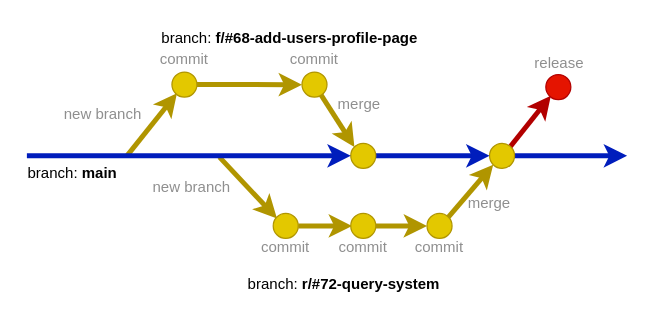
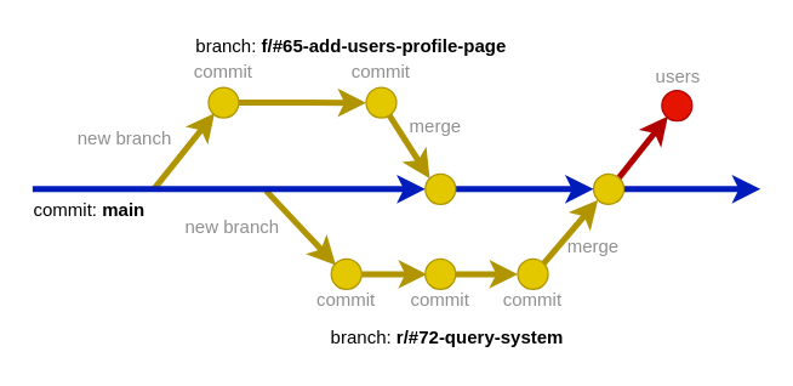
  <mxCell id="0" />
  <mxCell id="1" parent="0" />
  <mxCell id="2" value="" style="endArrow=classic;html=1;strokeWidth=4;fillColor=#e51400;strokeColor=#B20000;" edge="1" parent="1"><mxGeometry width="50" height="50" relative="1" as="geometry"><mxPoint x="400" y="126" as="sourcePoint" /><mxPoint x="440" y="76" as="targetPoint" /></mxGeometry></mxCell>
  <mxCell id="3" value="" style="endArrow=classic;html=1;strokeWidth=4;fillColor=#e3c800;strokeColor=#B09500;" edge="1" parent="1"><mxGeometry width="50" height="50" relative="1" as="geometry"><mxPoint x="175" y="125" as="sourcePoint" /><mxPoint x="221" y="174" as="targetPoint" /></mxGeometry></mxCell>
- <mxCell id="4" value="branch: &lt;b&gt;main&lt;/b&gt;" style="text;html=1;strokeColor=none;fillColor=none;align=left;verticalAlign=middle;whiteSpace=wrap;rounded=0;" parent="1" vertex="1"><mxGeometry x="20" y="128" width="90" height="20" as="geometry" /></mxCell>
+ <mxCell id="4" value="commit: &lt;b&gt;main&lt;/b&gt;" style="text;html=1;strokeColor=none;fillColor=none;align=left;verticalAlign=middle;whiteSpace=wrap;rounded=0;" parent="1" vertex="1"><mxGeometry x="20" y="128" width="90" height="20" as="geometry" /></mxCell>
  <mxCell id="5" value="" style="endArrow=classic;html=1;strokeWidth=4;fillColor=#e3c800;strokeColor=#B09500;" parent="1" edge="1"><mxGeometry width="50" height="50" relative="1" as="geometry"><mxPoint x="101" y="124" as="sourcePoint" /><mxPoint x="141" y="74" as="targetPoint" /></mxGeometry></mxCell>
  <mxCell id="6" value="" style="ellipse;whiteSpace=wrap;html=1;aspect=fixed;fillColor=#e3c800;strokeColor=#B09500;fontColor=#ffffff;" parent="1" vertex="1"><mxGeometry x="137" y="57" width="20" height="20" as="geometry" /></mxCell>
  <mxCell id="7" value="" style="endArrow=classic;html=1;strokeWidth=4;fillColor=#0050ef;strokeColor=#001DBC;" parent="1" edge="1" source="23"><mxGeometry width="50" height="50" relative="1" as="geometry"><mxPoint x="21" y="124" as="sourcePoint" /><mxPoint x="501" y="124" as="targetPoint" /></mxGeometry></mxCell>
  <mxCell id="8" style="edgeStyle=orthogonalEdgeStyle;rounded=0;orthogonalLoop=1;jettySize=auto;html=1;exitX=1;exitY=0.5;exitDx=0;exitDy=0;strokeWidth=4;fillColor=#e3c800;strokeColor=#B09500;" parent="1" source="6" edge="1"><mxGeometry relative="1" as="geometry"><mxPoint x="241" y="67.059" as="targetPoint" /><mxPoint x="157" y="67" as="sourcePoint" /><Array as="points"><mxPoint x="199" y="67" /></Array></mxGeometry></mxCell>
  <mxCell id="9" value="" style="ellipse;whiteSpace=wrap;html=1;aspect=fixed;fillColor=#e3c800;strokeColor=#B09500;fontColor=#ffffff;" parent="1" vertex="1"><mxGeometry x="241" y="57" width="20" height="20" as="geometry" /></mxCell>
  <mxCell id="10" value="" style="endArrow=classic;html=1;strokeWidth=4;fillColor=#e3c800;strokeColor=#B09500;entryX=0;entryY=0;entryDx=0;entryDy=0;" parent="1" source="9" target="25" edge="1"><mxGeometry width="50" height="50" relative="1" as="geometry"><mxPoint x="291" y="64" as="sourcePoint" /><mxPoint x="291" y="124" as="targetPoint" /></mxGeometry></mxCell>
- <mxCell id="11" value="branch:&lt;b&gt; f/#68-add-users-profile-page&lt;/b&gt;" style="text;html=1;strokeColor=none;fillColor=none;align=left;verticalAlign=middle;whiteSpace=wrap;rounded=0;" parent="1" vertex="1"><mxGeometry x="127" y="20" width="224" height="20" as="geometry" /></mxCell>
+ <mxCell id="11" value="branch:&lt;b&gt; f/#65-add-users-profile-page&lt;/b&gt;" style="text;html=1;strokeColor=none;fillColor=none;align=left;verticalAlign=middle;whiteSpace=wrap;rounded=0;" parent="1" vertex="1"><mxGeometry x="127" y="20" width="224" height="20" as="geometry" /></mxCell>
  <mxCell id="12" value="commit" style="text;html=1;strokeColor=none;fillColor=none;align=center;verticalAlign=middle;whiteSpace=wrap;rounded=0;fontColor=#8F8F8F;" parent="1" vertex="1"><mxGeometry x="119" y="37" width="56" height="20" as="geometry" /></mxCell>
  <mxCell id="13" value="commit" style="text;html=1;strokeColor=none;fillColor=none;align=center;verticalAlign=middle;whiteSpace=wrap;rounded=0;fontColor=#8F8F8F;" parent="1" vertex="1"><mxGeometry x="223" y="37" width="56" height="20" as="geometry" /></mxCell>
  <mxCell id="14" value="merge" style="text;html=1;strokeColor=none;fillColor=none;align=center;verticalAlign=middle;whiteSpace=wrap;rounded=0;fontColor=#8F8F8F;" parent="1" vertex="1"><mxGeometry x="259" y="73" width="56" height="20" as="geometry" /></mxCell>
  <mxCell id="15" value="new branch" style="text;html=1;strokeColor=none;fillColor=none;align=center;verticalAlign=middle;whiteSpace=wrap;rounded=0;fontColor=#8F8F8F;" parent="1" vertex="1"><mxGeometry x="48" y="81" width="68" height="20" as="geometry" /></mxCell>
  <mxCell id="16" style="edgeStyle=orthogonalEdgeStyle;rounded=0;orthogonalLoop=1;jettySize=auto;html=1;exitX=1;exitY=0.5;exitDx=0;exitDy=0;strokeWidth=4;fillColor=#e3c800;strokeColor=#B09500;" edge="1" parent="1" source="17"><mxGeometry relative="1" as="geometry"><mxPoint x="281" y="180" as="targetPoint" /></mxGeometry></mxCell>
  <mxCell id="17" value="" style="ellipse;whiteSpace=wrap;html=1;aspect=fixed;fillColor=#e3c800;strokeColor=#B09500;fontColor=#ffffff;" vertex="1" parent="1"><mxGeometry x="218" y="170" width="20" height="20" as="geometry" /></mxCell>
  <mxCell id="18" style="edgeStyle=orthogonalEdgeStyle;rounded=0;orthogonalLoop=1;jettySize=auto;html=1;exitX=1;exitY=0.5;exitDx=0;exitDy=0;strokeWidth=4;fillColor=#e3c800;strokeColor=#B09500;" edge="1" parent="1" source="19"><mxGeometry relative="1" as="geometry"><mxPoint x="341" y="180.143" as="targetPoint" /></mxGeometry></mxCell>
  <mxCell id="19" value="" style="ellipse;whiteSpace=wrap;html=1;aspect=fixed;fillColor=#e3c800;strokeColor=#B09500;fontColor=#ffffff;" vertex="1" parent="1"><mxGeometry x="280" y="170" width="20" height="20" as="geometry" /></mxCell>
  <mxCell id="20" style="rounded=0;orthogonalLoop=1;jettySize=auto;html=1;exitX=1;exitY=0;exitDx=0;exitDy=0;entryX=0;entryY=1;entryDx=0;entryDy=0;strokeWidth=4;fillColor=#e3c800;strokeColor=#B09500;" edge="1" parent="1" source="21" target="23"><mxGeometry relative="1" as="geometry" /></mxCell>
  <mxCell id="21" value="" style="ellipse;whiteSpace=wrap;html=1;aspect=fixed;fillColor=#e3c800;strokeColor=#B09500;fontColor=#ffffff;" vertex="1" parent="1"><mxGeometry x="341" y="170" width="20" height="20" as="geometry" /></mxCell>
- <mxCell id="22" value="branch:&lt;b&gt;&amp;nbsp;r/#72-query-system&lt;/b&gt;" style="text;html=1;strokeColor=none;fillColor=none;align=left;verticalAlign=middle;whiteSpace=wrap;rounded=0;" vertex="1" parent="1"><mxGeometry x="196" y="217" width="173" height="20" as="geometry" /></mxCell>
+ <mxCell id="22" value="branch:&lt;b&gt;&amp;nbsp;r/#72-query-system&lt;/b&gt;" style="text;html=1;strokeColor=none;fillColor=none;align=left;verticalAlign=middle;whiteSpace=wrap;rounded=0;" vertex="1" parent="1"><mxGeometry x="216" y="212" width="173" height="20" as="geometry" /></mxCell>
  <mxCell id="23" value="" style="ellipse;whiteSpace=wrap;html=1;aspect=fixed;fillColor=#e3c800;strokeColor=#B09500;fontColor=#ffffff;" vertex="1" parent="1"><mxGeometry x="391" y="114" width="20" height="20" as="geometry" /></mxCell>
  <mxCell id="24" value="" style="endArrow=classic;html=1;strokeWidth=4;fillColor=#0050ef;strokeColor=#001DBC;" edge="1" parent="1" source="25" target="23"><mxGeometry width="50" height="50" relative="1" as="geometry"><mxPoint x="21" y="124" as="sourcePoint" /><mxPoint x="581" y="124" as="targetPoint" /></mxGeometry></mxCell>
  <mxCell id="25" value="" style="ellipse;whiteSpace=wrap;html=1;aspect=fixed;fillColor=#e3c800;strokeColor=#B09500;fontColor=#ffffff;" parent="1" vertex="1"><mxGeometry x="280" y="114" width="20" height="20" as="geometry" /></mxCell>
  <mxCell id="26" value="" style="endArrow=classic;html=1;strokeWidth=4;fillColor=#0050ef;strokeColor=#001DBC;" edge="1" parent="1" target="25"><mxGeometry width="50" height="50" relative="1" as="geometry"><mxPoint x="21" y="124" as="sourcePoint" /><mxPoint x="391" y="124" as="targetPoint" /></mxGeometry></mxCell>
  <mxCell id="27" value="commit" style="text;html=1;strokeColor=none;fillColor=none;align=center;verticalAlign=middle;whiteSpace=wrap;rounded=0;fontColor=#8F8F8F;" vertex="1" parent="1"><mxGeometry x="200" y="187" width="56" height="20" as="geometry" /></mxCell>
  <mxCell id="28" value="commit" style="text;html=1;strokeColor=none;fillColor=none;align=center;verticalAlign=middle;whiteSpace=wrap;rounded=0;fontColor=#8F8F8F;" vertex="1" parent="1"><mxGeometry x="262" y="187" width="56" height="20" as="geometry" /></mxCell>
  <mxCell id="29" value="commit" style="text;html=1;strokeColor=none;fillColor=none;align=center;verticalAlign=middle;whiteSpace=wrap;rounded=0;fontColor=#8F8F8F;" vertex="1" parent="1"><mxGeometry x="323" y="187" width="56" height="20" as="geometry" /></mxCell>
  <mxCell id="30" value="merge" style="text;html=1;strokeColor=none;fillColor=none;align=center;verticalAlign=middle;whiteSpace=wrap;rounded=0;fontColor=#8F8F8F;" vertex="1" parent="1"><mxGeometry x="363" y="152" width="56" height="20" as="geometry" /></mxCell>
  <mxCell id="31" value="" style="ellipse;whiteSpace=wrap;html=1;aspect=fixed;fillColor=#e51400;strokeColor=#B20000;fontColor=#ffffff;" vertex="1" parent="1"><mxGeometry x="436" y="59" width="20" height="20" as="geometry" /></mxCell>
- <mxCell id="32" value="release" style="text;html=1;strokeColor=none;fillColor=none;align=center;verticalAlign=middle;whiteSpace=wrap;rounded=0;fontColor=#8F8F8F;" vertex="1" parent="1"><mxGeometry x="419" y="40" width="56" height="20" as="geometry" /></mxCell>
+ <mxCell id="32" value="users" style="text;html=1;strokeColor=none;fillColor=none;align=center;verticalAlign=middle;whiteSpace=wrap;rounded=0;fontColor=#8F8F8F;" vertex="1" parent="1"><mxGeometry x="419" y="40" width="56" height="20" as="geometry" /></mxCell>
  <mxCell id="33" value="new branch" style="text;html=1;strokeColor=none;fillColor=none;align=center;verticalAlign=middle;whiteSpace=wrap;rounded=0;fontColor=#8F8F8F;" vertex="1" parent="1"><mxGeometry x="119" y="139" width="68" height="20" as="geometry" /></mxCell>
